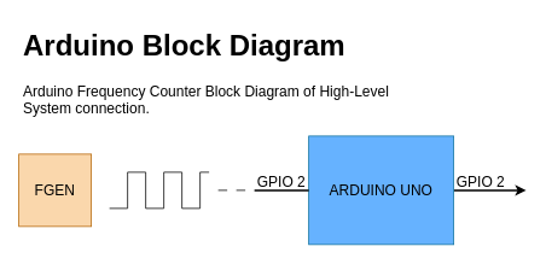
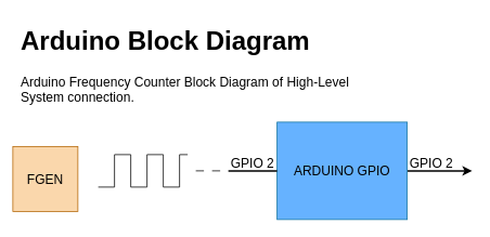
  <mxCell id="0" />
  <mxCell id="1" parent="0" />
  <mxCell id="2" value="" style="endArrow=none;html=1;rounded=0;" parent="1" edge="1"><mxGeometry width="50" height="50" relative="1" as="geometry"><mxPoint x="120" y="230" as="sourcePoint" /><mxPoint x="140" y="230" as="targetPoint" /></mxGeometry></mxCell>
  <mxCell id="3" value="" style="endArrow=none;html=1;rounded=0;" parent="1" edge="1"><mxGeometry width="50" height="50" relative="1" as="geometry"><mxPoint x="160" y="230" as="sourcePoint" /><mxPoint x="180" y="230" as="targetPoint" /></mxGeometry></mxCell>
  <mxCell id="4" value="" style="endArrow=none;html=1;rounded=0;" parent="1" edge="1"><mxGeometry width="50" height="50" relative="1" as="geometry"><mxPoint x="220" y="230" as="sourcePoint" /><mxPoint x="200" y="230" as="targetPoint" /></mxGeometry></mxCell>
  <mxCell id="5" value="" style="endArrow=none;html=1;rounded=0;" parent="1" edge="1"><mxGeometry width="50" height="50" relative="1" as="geometry"><mxPoint x="140" y="230" as="sourcePoint" /><mxPoint x="140" y="190" as="targetPoint" /></mxGeometry></mxCell>
  <mxCell id="6" value="" style="endArrow=none;html=1;rounded=0;" parent="1" edge="1"><mxGeometry width="50" height="50" relative="1" as="geometry"><mxPoint x="160" y="230" as="sourcePoint" /><mxPoint x="160" y="190" as="targetPoint" /></mxGeometry></mxCell>
  <mxCell id="7" value="" style="endArrow=none;html=1;rounded=0;" parent="1" edge="1"><mxGeometry width="50" height="50" relative="1" as="geometry"><mxPoint x="180" y="230" as="sourcePoint" /><mxPoint x="180" y="190" as="targetPoint" /></mxGeometry></mxCell>
  <mxCell id="8" value="" style="endArrow=none;html=1;rounded=0;" parent="1" edge="1"><mxGeometry width="50" height="50" relative="1" as="geometry"><mxPoint x="200" y="230" as="sourcePoint" /><mxPoint x="200" y="190" as="targetPoint" /></mxGeometry></mxCell>
  <mxCell id="9" value="" style="endArrow=none;html=1;rounded=0;" parent="1" edge="1"><mxGeometry width="50" height="50" relative="1" as="geometry"><mxPoint x="160" y="190" as="sourcePoint" /><mxPoint x="140" y="190" as="targetPoint" /></mxGeometry></mxCell>
  <mxCell id="10" value="" style="endArrow=none;html=1;rounded=0;" parent="1" edge="1"><mxGeometry width="50" height="50" relative="1" as="geometry"><mxPoint x="200" y="190" as="sourcePoint" /><mxPoint x="180" y="190" as="targetPoint" /></mxGeometry></mxCell>
  <mxCell id="11" value="" style="endArrow=none;html=1;rounded=0;" parent="1" edge="1"><mxGeometry width="50" height="50" relative="1" as="geometry"><mxPoint x="220" y="230" as="sourcePoint" /><mxPoint x="220" y="190" as="targetPoint" /></mxGeometry></mxCell>
  <mxCell id="12" value="" style="endArrow=none;html=1;rounded=0;" parent="1" edge="1"><mxGeometry width="50" height="50" relative="1" as="geometry"><mxPoint x="230" y="190" as="sourcePoint" /><mxPoint x="220" y="190" as="targetPoint" /></mxGeometry></mxCell>
  <mxCell id="13" value="" style="endArrow=none;html=1;rounded=0;" parent="1" edge="1"><mxGeometry width="50" height="50" relative="1" as="geometry"><mxPoint x="250" y="210" as="sourcePoint" /><mxPoint x="240" y="210" as="targetPoint" /></mxGeometry></mxCell>
  <mxCell id="14" value="" style="endArrow=none;html=1;rounded=0;" parent="1" edge="1"><mxGeometry width="50" height="50" relative="1" as="geometry"><mxPoint x="270" y="210" as="sourcePoint" /><mxPoint x="260" y="210" as="targetPoint" /></mxGeometry></mxCell>
  <mxCell id="15" style="edgeStyle=orthogonalEdgeStyle;rounded=0;orthogonalLoop=1;jettySize=auto;html=1;fontSize=16;strokeWidth=2;" parent="1" source="16" edge="1"><mxGeometry relative="1" as="geometry"><mxPoint x="580" y="210" as="targetPoint" /></mxGeometry></mxCell>
- <mxCell id="16" value="&lt;font style=&quot;font-size: 16px&quot;&gt;ARDUINO UNO&lt;/font&gt;" style="rounded=0;whiteSpace=wrap;html=1;fillColor=#66B2FF;strokeColor=#10739e;" parent="1" vertex="1"><mxGeometry x="340" y="150" width="160" height="120" as="geometry" /></mxCell>
+ <mxCell id="16" value="&lt;font style=&quot;font-size: 16px&quot;&gt;ARDUINO GPIO&lt;/font&gt;" style="rounded=0;whiteSpace=wrap;html=1;fillColor=#66B2FF;strokeColor=#10739e;" parent="1" vertex="1"><mxGeometry x="340" y="150" width="160" height="120" as="geometry" /></mxCell>
  <mxCell id="17" value="" style="endArrow=none;html=1;rounded=0;exitX=0;exitY=0.5;exitDx=0;exitDy=0;strokeWidth=2;" parent="1" source="16" edge="1"><mxGeometry width="50" height="50" relative="1" as="geometry"><mxPoint x="280" y="220" as="sourcePoint" /><mxPoint x="280" y="210" as="targetPoint" /></mxGeometry></mxCell>
  <mxCell id="18" value="GPIO 2" style="text;html=1;strokeColor=none;fillColor=none;align=center;verticalAlign=middle;whiteSpace=wrap;rounded=0;fontSize=16;" parent="1" vertex="1"><mxGeometry x="280" y="190" width="60" height="20" as="geometry" /></mxCell>
- <mxCell id="19" value="FGEN" style="rounded=0;whiteSpace=wrap;html=1;fontSize=16;fillColor=#fad7ac;strokeColor=#b46504;" parent="1" vertex="1"><mxGeometry x="20" y="170" width="80" height="80" as="geometry" /></mxCell>
+ <mxCell id="19" value="FGEN" style="rounded=0;whiteSpace=wrap;html=1;fontSize=16;fillColor=#fad7ac;strokeColor=#b46504;" parent="1" vertex="1"><mxGeometry x="15" y="180" width="80" height="80" as="geometry" /></mxCell>
  <mxCell id="20" value="&lt;h1&gt;Arduino Block Diagram&lt;/h1&gt;&lt;p&gt;Arduino Frequency Counter Block Diagram of High-Level System connection.&lt;/p&gt;" style="text;html=1;strokeColor=none;fillColor=none;spacing=5;spacingTop=-20;whiteSpace=wrap;overflow=hidden;rounded=0;fontSize=16;" parent="1" vertex="1"><mxGeometry x="20" y="20" width="440" height="120" as="geometry" /></mxCell>
  <mxCell id="21" value="GPIO 2" style="text;html=1;strokeColor=none;fillColor=none;align=center;verticalAlign=middle;whiteSpace=wrap;rounded=0;fontSize=16;" parent="1" vertex="1"><mxGeometry x="500" y="190" width="60" height="20" as="geometry" /></mxCell>
